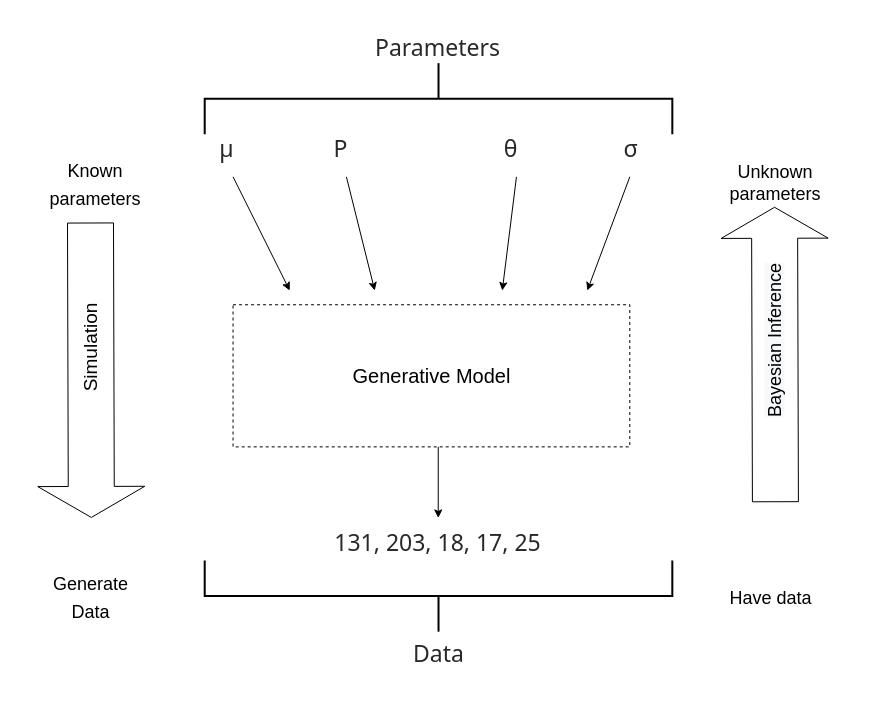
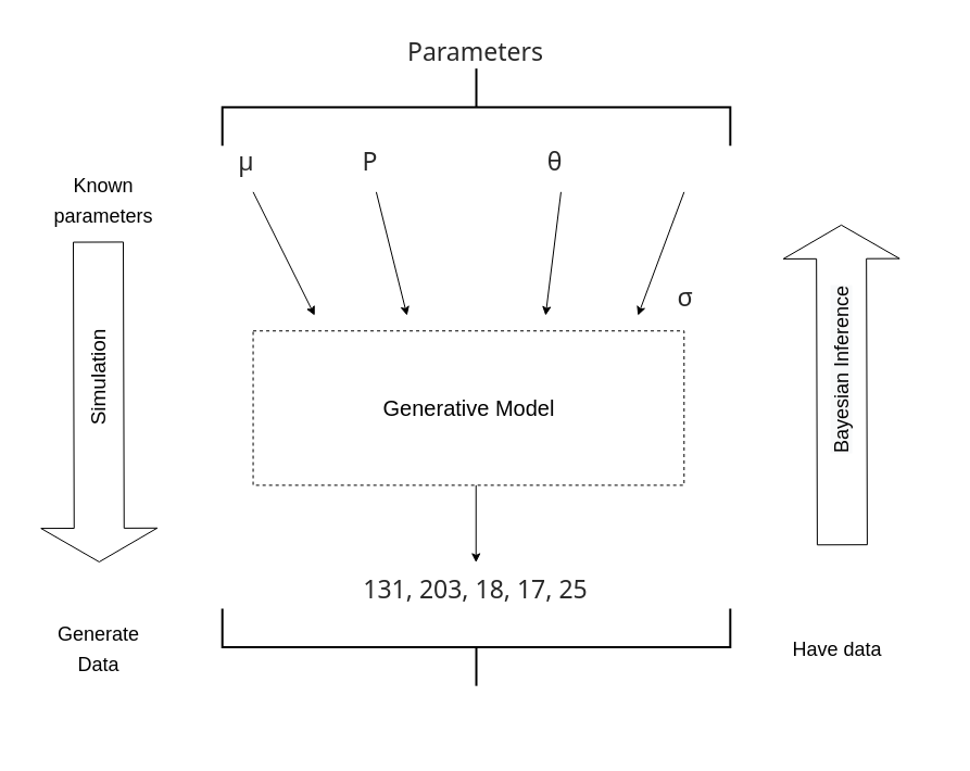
  <mxCell id="0" />
  <mxCell id="1" parent="0" />
  <mxCell id="2" value="" style="group" parent="1" vertex="1" connectable="0"><mxGeometry x="20" y="20" width="850.21" height="668" as="geometry" /></mxCell>
  <mxCell id="3" value="Generative Model" style="rounded=0;whiteSpace=wrap;html=1;fontSize=20;dashed=1;" parent="2" vertex="1"><mxGeometry x="212.553" y="284.255" width="396.765" height="142.128" as="geometry" /></mxCell>
  <mxCell id="4" value="" style="shape=flexArrow;endArrow=classic;html=1;endWidth=60;endSize=10;width=46;" parent="2" edge="1"><mxGeometry width="50" height="50" relative="1" as="geometry"><mxPoint x="70" y="202" as="sourcePoint" /><mxPoint x="70.851" y="497.447" as="targetPoint" /></mxGeometry></mxCell>
  <mxCell id="5" value="Simulation" style="edgeLabel;html=1;align=center;verticalAlign=middle;resizable=0;points=[];rotation=270;fontSize=19;" parent="4" vertex="1" connectable="0"><mxGeometry x="0.183" y="4" relative="1" as="geometry"><mxPoint x="-4" y="-48.98" as="offset" /></mxGeometry></mxCell>
  <mxCell id="6" value="" style="endArrow=classic;html=1;fontSize=18;" parent="2" edge="1"><mxGeometry width="50" height="50" relative="1" as="geometry"><mxPoint x="212.553" y="156.34" as="sourcePoint" /><mxPoint x="269.233" y="270.043" as="targetPoint" /></mxGeometry></mxCell>
  <mxCell id="7" value="" style="endArrow=classic;html=1;fontSize=18;" parent="2" edge="1"><mxGeometry width="50" height="50" relative="1" as="geometry"><mxPoint x="325.914" y="156.34" as="sourcePoint" /><mxPoint x="354.254" y="270.043" as="targetPoint" /></mxGeometry></mxCell>
  <mxCell id="8" value="" style="endArrow=classic;html=1;fontSize=18;" parent="2" edge="1"><mxGeometry width="50" height="50" relative="1" as="geometry"><mxPoint x="495.956" y="156.34" as="sourcePoint" /><mxPoint x="481.786" y="270.043" as="targetPoint" /></mxGeometry></mxCell>
  <mxCell id="9" value="" style="endArrow=classic;html=1;fontSize=18;" parent="2" edge="1"><mxGeometry width="50" height="50" relative="1" as="geometry"><mxPoint x="609.317" y="156.34" as="sourcePoint" /><mxPoint x="566.807" y="270.043" as="targetPoint" /></mxGeometry></mxCell>
  <mxCell id="10" value="&lt;span style=&quot;color: rgb(40, 40, 40); font-family: &amp;quot;noto sans&amp;quot;, helvetica, arial, sans-serif; font-size: 23px; text-align: left; background-color: rgb(255, 255, 255);&quot;&gt;μ&lt;/span&gt;" style="text;html=1;align=center;verticalAlign=middle;resizable=0;points=[];autosize=1;fontSize=23;" parent="2" vertex="1"><mxGeometry x="191.297" y="113.702" width="30" height="30" as="geometry" /></mxCell>
  <mxCell id="11" value="&lt;span style=&quot;color: rgb(40, 40, 40); font-family: &amp;quot;noto sans&amp;quot;, helvetica, arial, sans-serif; font-size: 23px; text-align: left; background-color: rgb(255, 255, 255);&quot;&gt;P&lt;/span&gt;" style="text;html=1;align=center;verticalAlign=middle;resizable=0;points=[];autosize=1;fontSize=23;" parent="2" vertex="1"><mxGeometry x="304.659" y="113.702" width="30" height="30" as="geometry" /></mxCell>
  <mxCell id="12" value="&lt;span style=&quot;color: rgb(40, 40, 40); font-family: &amp;quot;noto sans&amp;quot;, helvetica, arial, sans-serif; font-size: 23px; background-color: rgb(255, 255, 255);&quot;&gt;θ&lt;/span&gt;" style="text;html=1;align=center;verticalAlign=middle;resizable=0;points=[];autosize=1;fontSize=23;" parent="2" vertex="1"><mxGeometry x="474.701" y="113.702" width="30" height="30" as="geometry" /></mxCell>
- <mxCell id="13" value="&lt;span style=&quot;color: rgb(40, 40, 40); font-family: &amp;quot;noto sans&amp;quot;, helvetica, arial, sans-serif; font-size: 23px; background-color: rgb(255, 255, 255);&quot;&gt;σ&lt;/span&gt;" style="text;html=1;align=center;verticalAlign=middle;resizable=0;points=[];autosize=1;fontSize=23;" parent="2" vertex="1"><mxGeometry x="595.147" y="113.702" width="30" height="30" as="geometry" /></mxCell>
+ <mxCell id="13" value="&lt;span style=&quot;color: rgb(40, 40, 40); font-family: &amp;quot;noto sans&amp;quot;, helvetica, arial, sans-serif; font-size: 23px; background-color: rgb(255, 255, 255);&quot;&gt;σ&lt;/span&gt;" style="text;html=1;align=center;verticalAlign=middle;resizable=0;points=[];autosize=1;fontSize=23;" parent="2" vertex="1"><mxGeometry x="595.147" y="238.702" width="30" height="30" as="geometry" /></mxCell>
  <mxCell id="14" value="" style="strokeWidth=2;html=1;shape=mxgraph.flowchart.annotation_2;align=left;labelPosition=right;pointerEvents=1;fontSize=23;direction=south;" parent="2" vertex="1"><mxGeometry x="184.212" y="42.638" width="467.616" height="71.064" as="geometry" /></mxCell>
  <mxCell id="15" value="&lt;span style=&quot;color: rgb(40 , 40 , 40) ; font-family: &amp;#34;noto sans&amp;#34; , &amp;#34;helvetica&amp;#34; , &amp;#34;arial&amp;#34; , sans-serif ; font-size: 23px ; text-align: left ; background-color: rgb(255 , 255 , 255)&quot;&gt;Parameters&lt;/span&gt;" style="text;html=1;align=center;verticalAlign=middle;resizable=0;points=[];autosize=1;fontSize=23;" parent="2" vertex="1"><mxGeometry x="352.144" y="12.548" width="130" height="30" as="geometry" /></mxCell>
  <mxCell id="16" value="" style="strokeWidth=2;html=1;shape=mxgraph.flowchart.annotation_2;align=left;labelPosition=right;pointerEvents=1;fontSize=23;direction=north;" parent="2" vertex="1"><mxGeometry x="184.212" y="540.085" width="467.616" height="71.064" as="geometry" /></mxCell>
- <mxCell id="17" value="&lt;span style=&quot;color: rgb(40 , 40 , 40) ; font-family: &amp;#34;noto sans&amp;#34; , &amp;#34;helvetica&amp;#34; , &amp;#34;arial&amp;#34; , sans-serif ; font-size: 23px ; text-align: left ; background-color: rgb(255 , 255 , 255)&quot;&gt;Data&lt;/span&gt;" style="text;html=1;align=center;verticalAlign=middle;resizable=0;points=[];autosize=1;fontSize=23;" parent="2" vertex="1"><mxGeometry x="388.019" y="618.852" width="60" height="30" as="geometry" /></mxCell>
  <mxCell id="18" value="&lt;span style=&quot;color: rgb(40 , 40 , 40) ; font-family: &amp;#34;noto sans&amp;#34; , &amp;#34;helvetica&amp;#34; , &amp;#34;arial&amp;#34; , sans-serif ; font-size: 23px ; text-align: left ; background-color: rgb(255 , 255 , 255)&quot;&gt;131, 203, 18, 17, 25&lt;/span&gt;" style="text;html=1;align=center;verticalAlign=middle;resizable=0;points=[];autosize=1;fontSize=23;" parent="2" vertex="1"><mxGeometry x="307.148" y="507.517" width="220" height="30" as="geometry" /></mxCell>
  <mxCell id="19" value="" style="endArrow=classic;html=1;fontSize=18;" parent="2" edge="1"><mxGeometry width="50" height="50" relative="1" as="geometry"><mxPoint x="417.737" y="426.383" as="sourcePoint" /><mxPoint x="417.737" y="497.447" as="targetPoint" /></mxGeometry></mxCell>
  <mxCell id="20" value="&lt;span style=&quot;font-size: 18px&quot;&gt;Known&lt;br&gt;parameters&lt;br&gt;&lt;/span&gt;" style="text;html=1;strokeColor=none;fillColor=none;align=center;verticalAlign=middle;whiteSpace=wrap;rounded=0;fontSize=23;" parent="2" vertex="1"><mxGeometry x="10.63" y="148.999" width="127.532" height="28.426" as="geometry" /></mxCell>
  <mxCell id="21" value="&lt;span style=&quot;font-size: 18px&quot;&gt;Generate&lt;br&gt;Data&lt;br&gt;&lt;/span&gt;" style="text;html=1;strokeColor=none;fillColor=none;align=center;verticalAlign=middle;whiteSpace=wrap;rounded=0;fontSize=23;" parent="2" vertex="1"><mxGeometry x="14.17" y="561.404" width="113.361" height="28.426" as="geometry" /></mxCell>
- <mxCell id="22" value="&lt;div&gt;Unknown&lt;/div&gt;&lt;div&gt;parameters&lt;/div&gt;" style="text;html=1;strokeColor=none;fillColor=none;align=center;verticalAlign=middle;whiteSpace=wrap;rounded=0;fontSize=18;" parent="2" vertex="1"><mxGeometry x="669.538" y="149.0" width="170.042" height="28.426" as="geometry" /></mxCell>
  <mxCell id="23" value="&lt;span style=&quot;font-size: 18px&quot;&gt;Have data&lt;br&gt;&lt;/span&gt;" style="text;html=1;strokeColor=none;fillColor=none;align=center;verticalAlign=middle;whiteSpace=wrap;rounded=0;fontSize=23;" parent="2" vertex="1"><mxGeometry x="694.338" y="561.404" width="113.361" height="28.426" as="geometry" /></mxCell>
  <mxCell id="24" value="" style="shape=flexArrow;endArrow=classic;html=1;endWidth=60;endSize=10;width=46;" edge="1" parent="2"><mxGeometry width="50" height="50" relative="1" as="geometry"><mxPoint x="754.911" y="481.727" as="sourcePoint" /><mxPoint x="754.06" y="186.28" as="targetPoint" /></mxGeometry></mxCell>
  <mxCell id="25" value="&lt;span style=&quot;font-size: 18px ; background-color: rgb(248 , 249 , 250)&quot;&gt;Bayesian Inference&lt;/span&gt;" style="edgeLabel;html=1;align=center;verticalAlign=middle;resizable=0;points=[];rotation=270;fontSize=19;" vertex="1" connectable="0" parent="24"><mxGeometry x="0.183" y="4" relative="1" as="geometry"><mxPoint x="4.15" y="14.26" as="offset" /></mxGeometry></mxCell>
